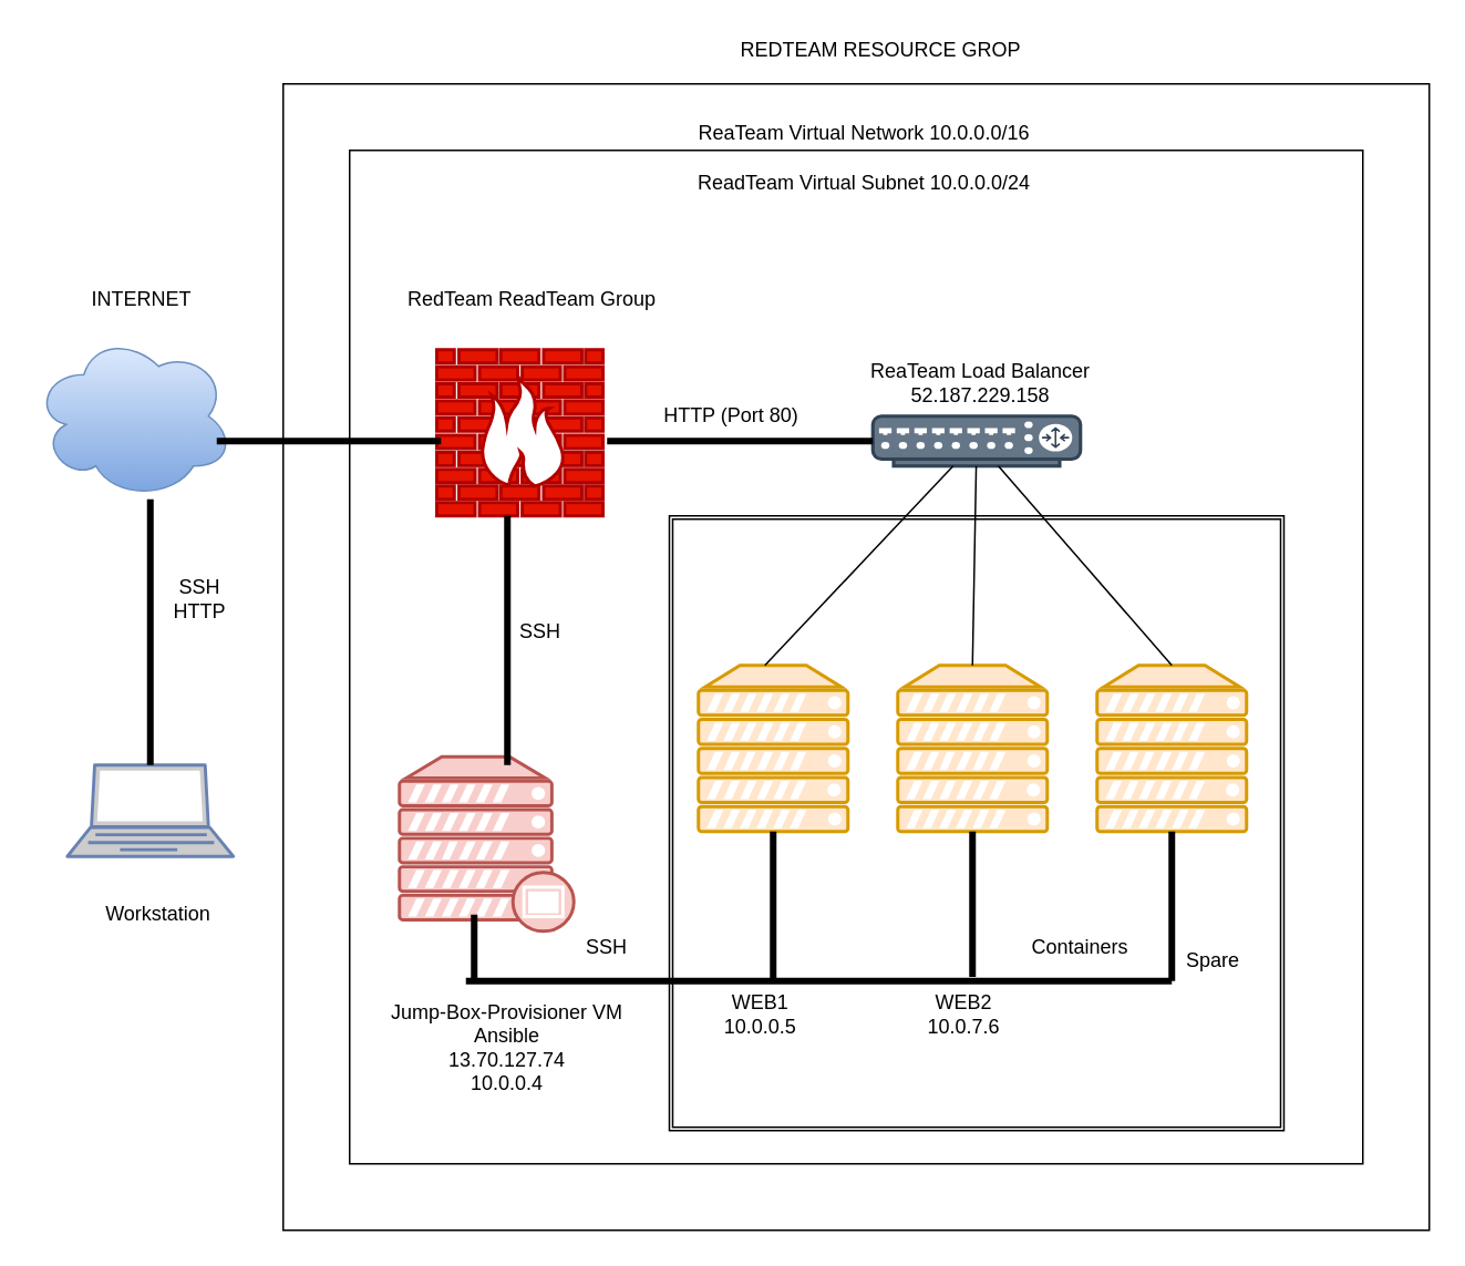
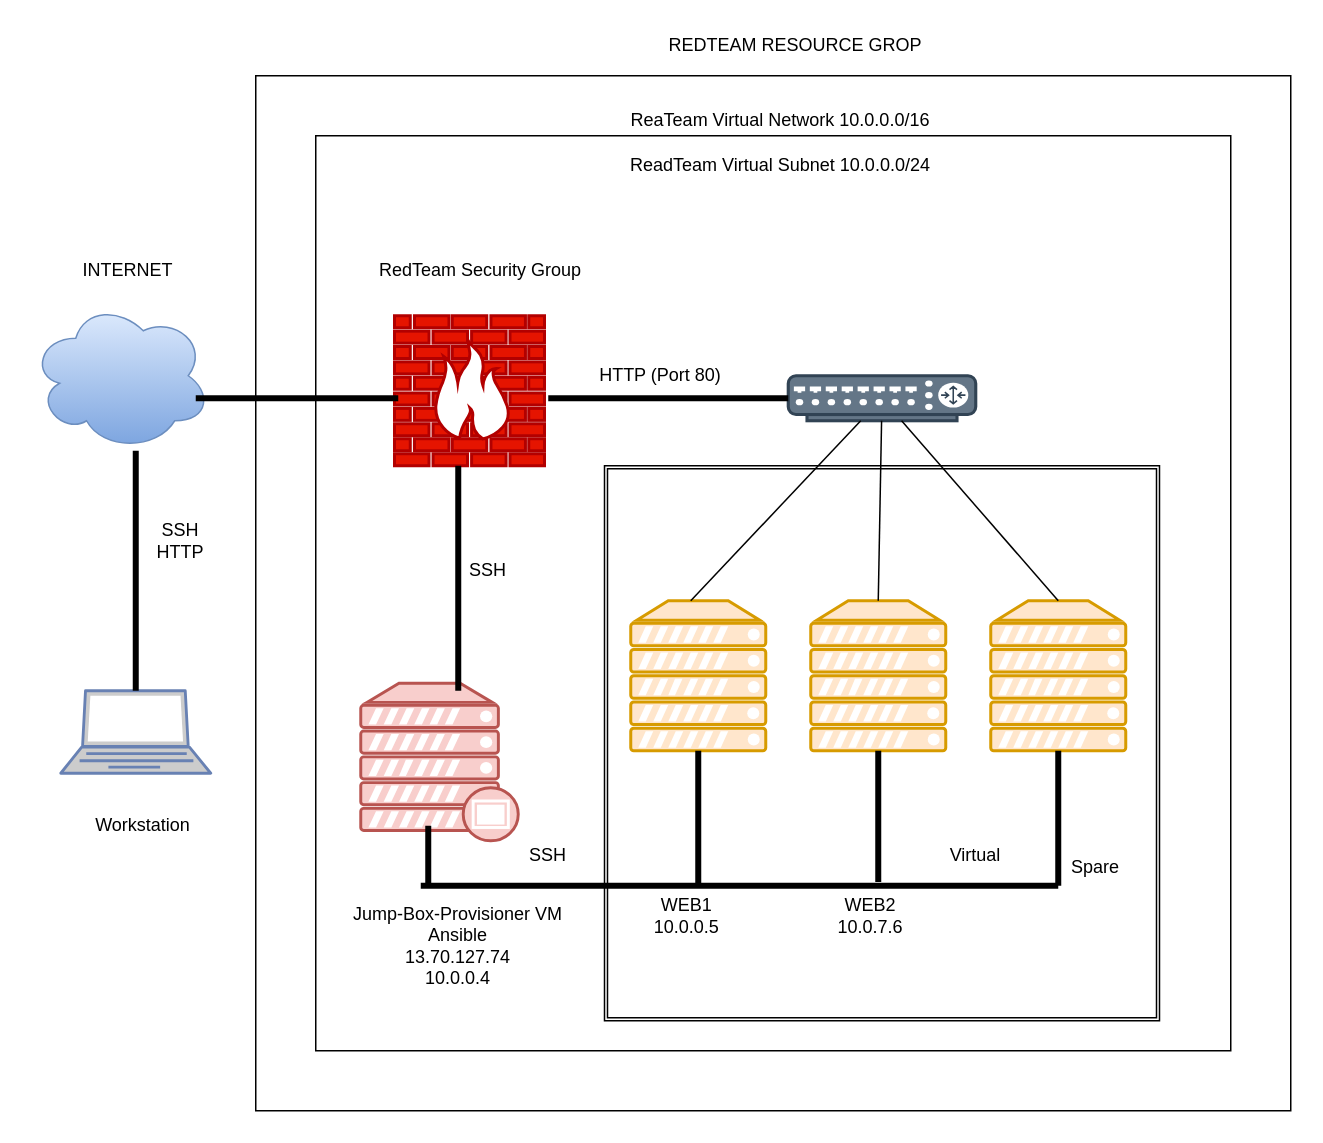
  <mxCell id="0" />
  <mxCell id="1" parent="0" />
  <mxCell id="2" value="" style="whiteSpace=wrap;html=1;aspect=fixed;" vertex="1" parent="1"><mxGeometry x="170" y="50" width="690" height="690" as="geometry" /></mxCell>
  <mxCell id="3" value="" style="whiteSpace=wrap;html=1;aspect=fixed;" vertex="1" parent="1"><mxGeometry x="210" y="90" width="610" height="610" as="geometry" /></mxCell>
  <mxCell id="4" value="" style="ellipse;shape=cloud;whiteSpace=wrap;html=1;gradientColor=#7ea6e0;fillColor=#dae8fc;strokeColor=#6c8ebf;" vertex="1" parent="1"><mxGeometry y="200" width="120" height="100" as="geometry" x="20" /></mxCell>
  <mxCell id="5" value="" style="fontColor=#0066CC;verticalAlign=top;verticalLabelPosition=bottom;labelPosition=center;align=center;html=1;outlineConnect=0;fillColor=#CCCCCC;strokeColor=#6881B3;gradientColor=none;gradientDirection=north;strokeWidth=2;shape=mxgraph.networks.laptop;" vertex="1" parent="1"><mxGeometry x="40" y="460" width="100" height="55" as="geometry" /></mxCell>
  <mxCell id="6" value="" style="fontColor=#ffffff;verticalAlign=top;verticalLabelPosition=bottom;labelPosition=center;align=center;html=1;outlineConnect=0;fillColor=#647687;strokeColor=#314354;gradientDirection=north;strokeWidth=2;shape=mxgraph.networks.router;" vertex="1" parent="1"><mxGeometry x="525" y="250" width="125" height="30" as="geometry" /></mxCell>
  <mxCell id="7" value="" style="fontColor=#ffffff;verticalAlign=top;verticalLabelPosition=bottom;labelPosition=center;align=center;html=1;outlineConnect=0;fillColor=#e51400;strokeColor=#B20000;gradientDirection=north;strokeWidth=2;shape=mxgraph.networks.firewall;" vertex="1" parent="1"><mxGeometry x="262.5" y="210" width="100" height="100" as="geometry" /></mxCell>
  <mxCell id="8" value="" style="verticalAlign=top;verticalLabelPosition=bottom;labelPosition=center;align=center;html=1;outlineConnect=0;fillColor=#f8cecc;strokeColor=#b85450;gradientDirection=north;strokeWidth=2;shape=mxgraph.networks.proxy_server;" vertex="1" parent="1"><mxGeometry x="240" y="455" width="105" height="105" as="geometry" /></mxCell>
  <mxCell id="9" value="" style="line;strokeWidth=4;html=1;perimeter=backbonePerimeter;points=[];outlineConnect=0;" vertex="1" parent="1"><mxGeometry x="365" y="260" width="160" height="10" as="geometry" /></mxCell>
  <mxCell id="10" value="" style="line;strokeWidth=4;html=1;perimeter=backbonePerimeter;points=[];outlineConnect=0;" vertex="1" parent="1"><mxGeometry x="130" y="260" width="135" height="10" as="geometry" /></mxCell>
  <mxCell id="11" value="" style="line;strokeWidth=4;direction=south;html=1;perimeter=backbonePerimeter;points=[];outlineConnect=0;" vertex="1" parent="1"><mxGeometry x="85" y="300" width="10" height="160" as="geometry" /></mxCell>
  <mxCell id="12" value="" style="shape=ext;double=1;whiteSpace=wrap;html=1;aspect=fixed;" vertex="1" parent="1"><mxGeometry x="402.5" y="310" width="370" height="370" as="geometry" /></mxCell>
  <mxCell id="13" value="" style="verticalAlign=top;verticalLabelPosition=bottom;labelPosition=center;align=center;html=1;outlineConnect=0;fillColor=#ffe6cc;strokeColor=#d79b00;gradientDirection=north;strokeWidth=2;shape=mxgraph.networks.server;" vertex="1" parent="1"><mxGeometry x="420" y="400" width="90" height="100" as="geometry" /></mxCell>
  <mxCell id="14" value="" style="verticalAlign=top;verticalLabelPosition=bottom;labelPosition=center;align=center;html=1;outlineConnect=0;fillColor=#ffe6cc;strokeColor=#d79b00;gradientDirection=north;strokeWidth=2;shape=mxgraph.networks.server;" vertex="1" parent="1"><mxGeometry x="540" y="400" width="90" height="100" as="geometry" /></mxCell>
  <mxCell id="15" value="" style="verticalAlign=top;verticalLabelPosition=bottom;labelPosition=center;align=center;html=1;outlineConnect=0;fillColor=#ffe6cc;strokeColor=#d79b00;gradientDirection=north;strokeWidth=2;shape=mxgraph.networks.server;" vertex="1" parent="1"><mxGeometry x="660" y="400" width="90" height="100" as="geometry" /></mxCell>
  <mxCell id="16" value="" style="line;strokeWidth=4;html=1;perimeter=backbonePerimeter;points=[];outlineConnect=0;" vertex="1" parent="1"><mxGeometry x="280" y="580" width="425" height="20" as="geometry" /></mxCell>
  <mxCell id="17" value="" style="line;strokeWidth=4;direction=south;html=1;perimeter=backbonePerimeter;points=[];outlineConnect=0;" vertex="1" parent="1"><mxGeometry x="460" y="500" width="10" height="90" as="geometry" /></mxCell>
  <mxCell id="18" value="" style="line;strokeWidth=4;direction=south;html=1;perimeter=backbonePerimeter;points=[];outlineConnect=0;" vertex="1" parent="1"><mxGeometry x="700" y="500" width="10" height="90" as="geometry" /></mxCell>
  <mxCell id="19" value="" style="line;strokeWidth=4;direction=south;html=1;perimeter=backbonePerimeter;points=[];outlineConnect=0;" vertex="1" parent="1"><mxGeometry x="580" y="500" width="10" height="87.5" as="geometry" /></mxCell>
  <mxCell id="20" value="" style="line;strokeWidth=4;direction=south;html=1;perimeter=backbonePerimeter;points=[];outlineConnect=0;" vertex="1" parent="1"><mxGeometry x="280" y="550" width="10" height="40" as="geometry" /></mxCell>
  <mxCell id="21" value="" style="line;strokeWidth=4;direction=south;html=1;perimeter=backbonePerimeter;points=[];outlineConnect=0;" vertex="1" parent="1"><mxGeometry x="300" y="310" width="10" height="150" as="geometry" /></mxCell>
  <mxCell id="22" value="" style="endArrow=none;html=1;exitX=0.5;exitY=0;exitDx=0;exitDy=0;exitPerimeter=0;" edge="1" parent="1" source="15" target="6"><mxGeometry width="50" height="50" relative="1" as="geometry"><mxPoint x="470" y="400" as="sourcePoint" /><mxPoint x="520" y="350" as="targetPoint" /></mxGeometry></mxCell>
  <mxCell id="23" value="" style="endArrow=none;html=1;" edge="1" parent="1" target="6"><mxGeometry width="50" height="50" relative="1" as="geometry"><mxPoint x="460" y="400" as="sourcePoint" /><mxPoint x="510" y="350" as="targetPoint" /></mxGeometry></mxCell>
  <mxCell id="24" value="" style="endArrow=none;html=1;exitX=0.5;exitY=0;exitDx=0;exitDy=0;exitPerimeter=0;" edge="1" parent="1" source="14" target="6"><mxGeometry width="50" height="50" relative="1" as="geometry"><mxPoint x="580" y="380" as="sourcePoint" /><mxPoint x="630" y="330" as="targetPoint" /></mxGeometry></mxCell>
  <mxCell id="25" value="Workstation" style="text;html=1;strokeColor=none;fillColor=none;align=center;verticalAlign=middle;whiteSpace=wrap;rounded=0;" vertex="1" parent="1"><mxGeometry x="40" y="540" width="110" height="20" as="geometry" /></mxCell>
  <mxCell id="26" value="SSH&lt;br&gt;HTTP" style="text;html=1;strokeColor=none;fillColor=none;align=center;verticalAlign=middle;whiteSpace=wrap;rounded=0;" vertex="1" parent="1"><mxGeometry x="100" y="330" width="40" height="60" as="geometry" /></mxCell>
  <mxCell id="27" value="INTERNET" style="text;html=1;strokeColor=none;fillColor=none;align=center;verticalAlign=middle;whiteSpace=wrap;rounded=0;" vertex="1" parent="1"><mxGeometry x="40" y="170" width="90" height="20" as="geometry" /></mxCell>
- <mxCell id="28" value="RedTeam ReadTeam Group" style="text;html=1;strokeColor=none;fillColor=none;align=center;verticalAlign=middle;whiteSpace=wrap;rounded=0;" vertex="1" parent="1"><mxGeometry x="230" y="170" width="180" height="20" as="geometry" /></mxCell>
- <mxCell id="29" value="ReaTeam Load Balancer&lt;br&gt;52.187.229.158" style="text;html=1;strokeColor=none;fillColor=none;align=center;verticalAlign=middle;whiteSpace=wrap;rounded=0;" vertex="1" parent="1"><mxGeometry x="510" y="220" width="160" height="20" as="geometry" /></mxCell>
+ <mxCell id="28" value="RedTeam Security Group" style="text;html=1;strokeColor=none;fillColor=none;align=center;verticalAlign=middle;whiteSpace=wrap;rounded=0;" vertex="1" parent="1"><mxGeometry x="230" y="170" width="180" height="20" as="geometry" /></mxCell>
  <mxCell id="30" value="HTTP (Port 80)" style="text;html=1;strokeColor=none;fillColor=none;align=center;verticalAlign=middle;whiteSpace=wrap;rounded=0;" vertex="1" parent="1"><mxGeometry x="390" y="240" width="100" height="20" as="geometry" /></mxCell>
  <mxCell id="31" value="SSH" style="text;html=1;strokeColor=none;fillColor=none;align=center;verticalAlign=middle;whiteSpace=wrap;rounded=0;" vertex="1" parent="1"><mxGeometry x="305" y="370" width="40" height="20" as="geometry" /></mxCell>
  <mxCell id="32" value="SSH" style="text;html=1;strokeColor=none;fillColor=none;align=center;verticalAlign=middle;whiteSpace=wrap;rounded=0;" vertex="1" parent="1"><mxGeometry x="345" y="560" width="40" height="20" as="geometry" /></mxCell>
  <mxCell id="33" value="WEB1&lt;br&gt;10.0.0.5" style="text;html=1;strokeColor=none;fillColor=none;align=center;verticalAlign=middle;whiteSpace=wrap;rounded=0;" vertex="1" parent="1"><mxGeometry x="425" y="600" width="65" height="20" as="geometry" /></mxCell>
  <mxCell id="34" value="Jump-Box-Provisioner VM&lt;br&gt;Ansible&lt;br&gt;13.70.127.74&lt;br&gt;10.0.0.4" style="text;html=1;strokeColor=none;fillColor=none;align=center;verticalAlign=middle;whiteSpace=wrap;rounded=0;" vertex="1" parent="1"><mxGeometry x="225" y="620" width="160" height="20" as="geometry" /></mxCell>
  <mxCell id="35" value="WEB2&lt;br&gt;10.0.7.6" style="text;html=1;strokeColor=none;fillColor=none;align=center;verticalAlign=middle;whiteSpace=wrap;rounded=0;" vertex="1" parent="1"><mxGeometry x="560" y="600" width="40" height="20" as="geometry" /></mxCell>
- <mxCell id="36" value="Containers" style="text;html=1;strokeColor=none;fillColor=none;align=center;verticalAlign=middle;whiteSpace=wrap;rounded=0;" vertex="1" parent="1"><mxGeometry x="600" y="560" width="100" height="20" as="geometry" /></mxCell>
+ <mxCell id="36" value="Virtual" style="text;html=1;strokeColor=none;fillColor=none;align=center;verticalAlign=middle;whiteSpace=wrap;rounded=0;" vertex="1" parent="1"><mxGeometry x="600" y="560" width="100" height="20" as="geometry" /></mxCell>
  <mxCell id="37" value="ReadTeam Virtual Subnet 10.0.0.0/24" style="text;html=1;strokeColor=none;fillColor=none;align=center;verticalAlign=middle;whiteSpace=wrap;rounded=0;" vertex="1" parent="1"><mxGeometry x="375" y="100" width="290" height="20" as="geometry" /></mxCell>
  <mxCell id="38" value="ReaTeam Virtual Network 10.0.0.0/16" style="text;html=1;strokeColor=none;fillColor=none;align=center;verticalAlign=middle;whiteSpace=wrap;rounded=0;" vertex="1" parent="1"><mxGeometry x="410" y="70" width="220" height="20" as="geometry" /></mxCell>
  <mxCell id="39" value="REDTEAM RESOURCE GROP" style="text;html=1;strokeColor=none;fillColor=none;align=center;verticalAlign=middle;whiteSpace=wrap;rounded=0;strokeWidth=3;" vertex="1" parent="1"><mxGeometry x="370" y="20" width="320" height="20" as="geometry" /></mxCell>
  <mxCell id="40" value="Spare" style="text;html=1;strokeColor=none;fillColor=none;align=center;verticalAlign=middle;whiteSpace=wrap;rounded=0;" vertex="1" parent="1"><mxGeometry x="710" y="567.5" width="40" height="20" as="geometry" /></mxCell>
